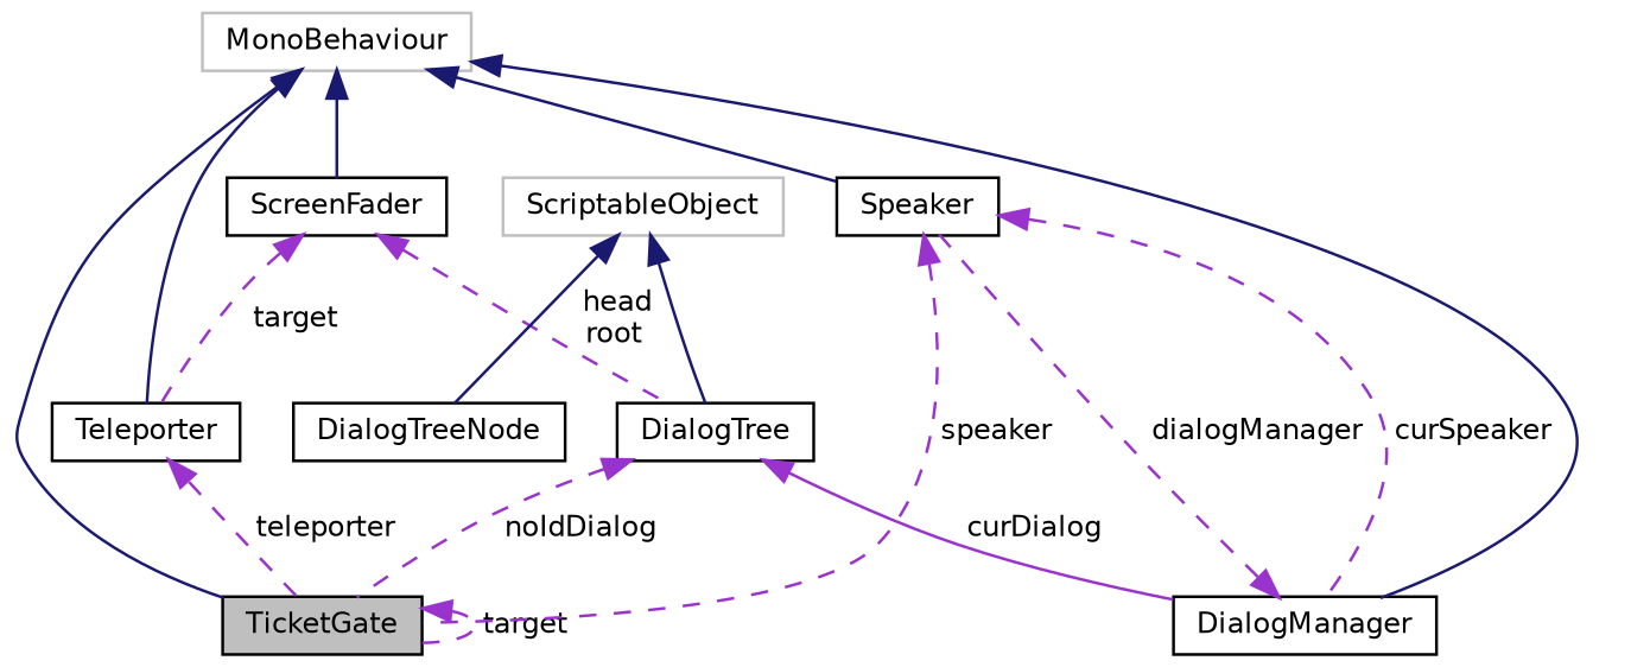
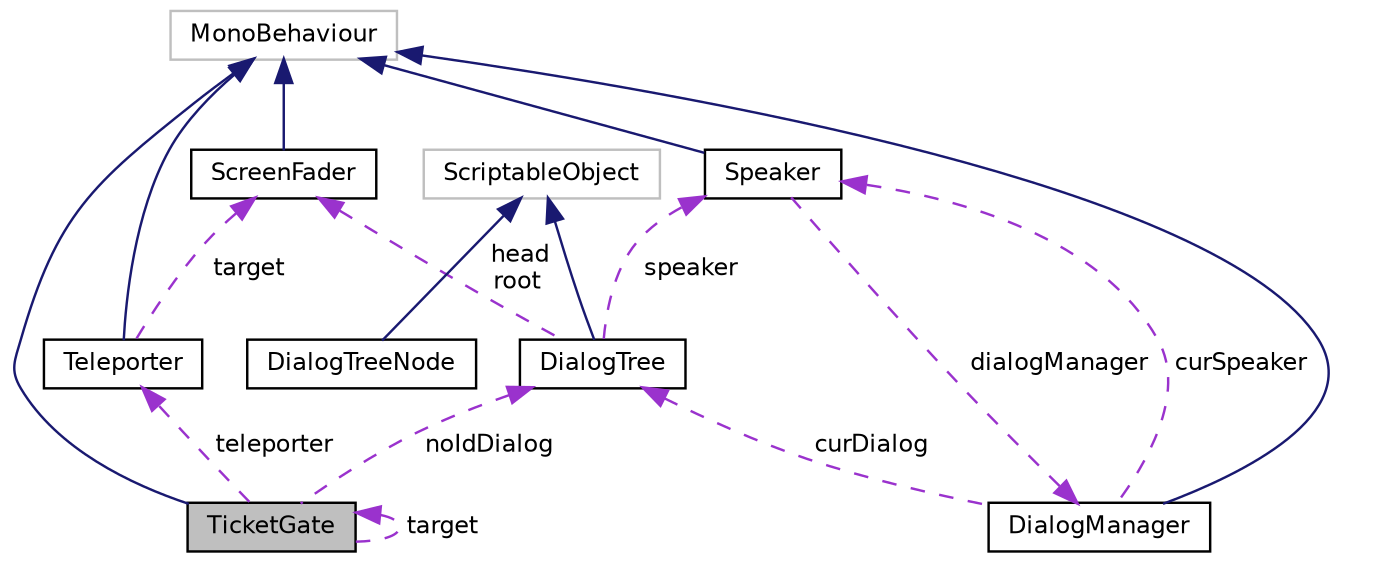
  digraph {
    node [color=black fillcolor=white fontname=Helvetica fontsize=10 shape=record style=filled]
    edge [color=darkorchid3 dir=back fontname=Helvetica fontsize=10 labelfontname=Helvetica labelfontsize=10 style=dashed]
    n1 [fillcolor=grey75 fontcolor=black height=0.2 label=TicketGate width=0.4]
    n2 [color=grey75 height=0.2 label=MonoBehaviour width=0.4]
    n3 [height=0.2 label=Speaker width=0.4]
    n4 [height=0.2 label=DialogManager width=0.4]
    n5 [height=0.2 label=Teleporter width=0.4]
    n6 [height=0.2 label=ScreenFader width=0.4]
    n7 [height=0.2 label=DialogTree width=0.4]
    n8 [color=grey75 height=0.2 label=ScriptableObject width=0.4]
    n9 [height=0.2 label=DialogTreeNode width=0.4]
    n1 -> n1 [label=" target"]
    n2 -> n1 [color=midnightblue style=solid]
    n2 -> n3 [color=midnightblue style=solid]
    n2 -> n4 [color=midnightblue style=solid]
    n2 -> n5 [color=midnightblue style=solid]
    n2 -> n6 [color=midnightblue style=solid]
-   n3 -> n1 [label=" speaker"]
+   n3 -> n7 [label=" speaker"]
    n3 -> n4 [label=" curSpeaker"]
    n4 -> n3 [label=" dialogManager"]
    n5 -> n1 [label=" teleporter"]
    n6 -> n5 [label=" target"]
    n6 -> n7 [label=" head\nroot"]
    n7 -> n1 [label=" noIdDialog"]
-   n7 -> n4 [label=" curDialog" style=solid]
+   n7 -> n4 [label=" curDialog"]
    n8 -> n7 [color=midnightblue style=solid]
    n8 -> n9 [color=midnightblue style=solid]
  }
